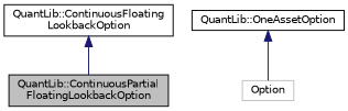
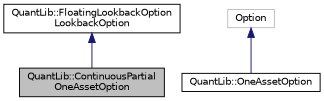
  digraph {
    node [color=black fillcolor=white fontname=Helvetica fontsize=10 shape=record style=filled]
    edge [color=midnightblue dir=back fontname=Helvetica fontsize=10 labelfontname=Helvetica labelfontsize=10 style=solid]
-   n1 [fillcolor=grey75 fontcolor=black height=0.2 label="QuantLib::ContinuousPartial\lFloatingLookbackOption" width=0.4]
-   n2 [height=0.2 label="QuantLib::ContinuousFloating\lLookbackOption" width=0.4]
+   n1 [fillcolor=grey75 fontcolor=black height=0.2 label="QuantLib::ContinuousPartial\lOneAssetOption" width=0.4]
+   n2 [height=0.2 label="QuantLib::FloatingLookbackOption\lLookbackOption" width=0.4]
    n3 [height=0.2 label="QuantLib::OneAssetOption" width=0.4]
    n4 [color=grey75 height=0.2 label=Option width=0.4]
    n2 -> n1
-   n3 -> n4
+   n4 -> n3
  }
